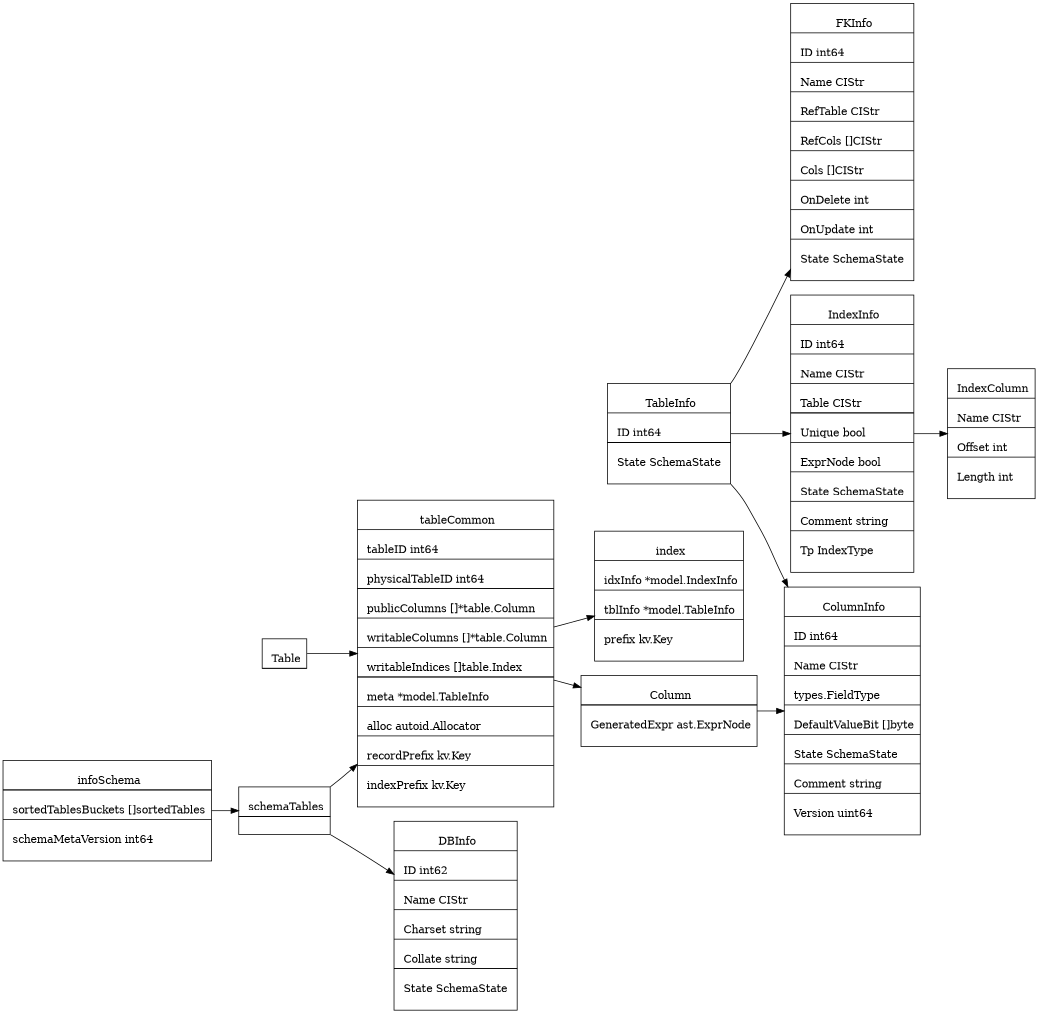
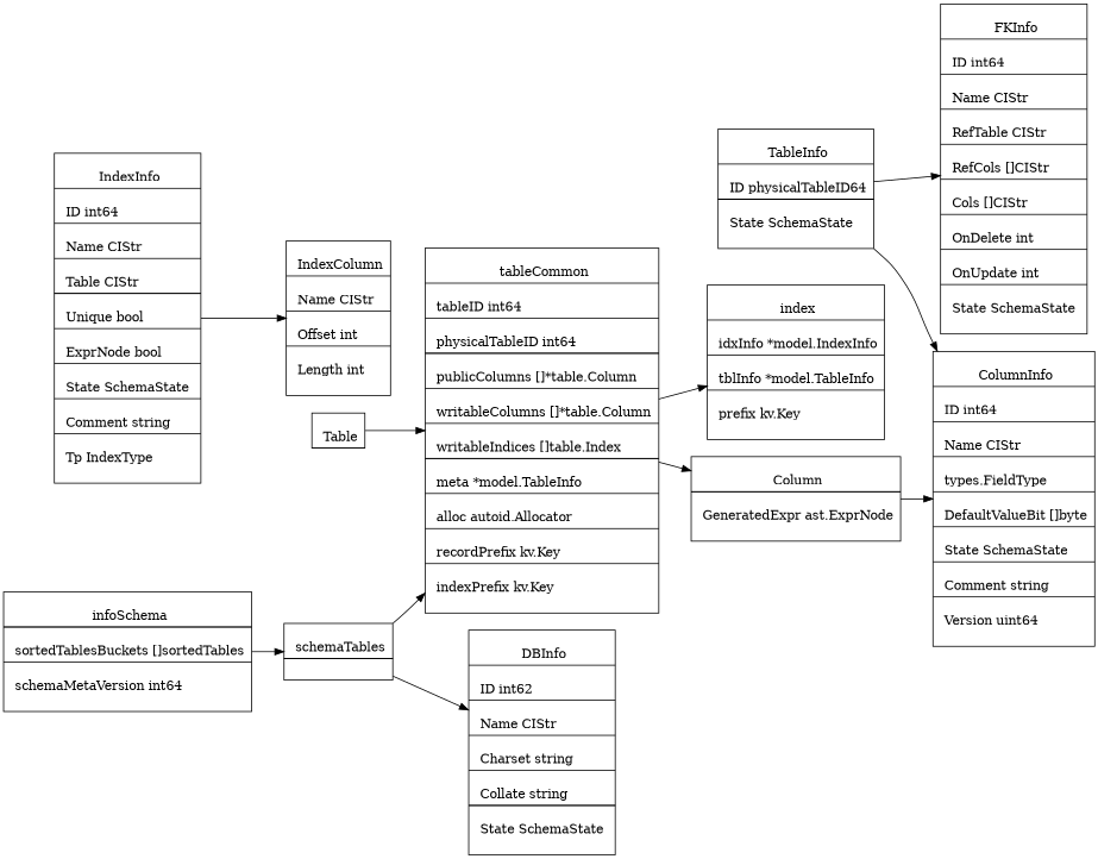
  digraph {
    newrank=true
    rankdir=LR
    node [shape=record]
    edge [tailport=Columns]
    n1 [label="{{\n      FKInfo|\n	    ID       int64\l|\n	    Name     CIStr\l|\n	    RefTable CIStr\l|\n	    RefCols  []CIStr\l|\n	    Cols     []CIStr\l|\n	    OnDelete int\l|\n	    OnUpdate int\l|\n	    State    SchemaState \l\n    }}"]
    n2 [label="{{\n      ColumnInfo|\n      ID int64\l|\n      Name CIStr\l|\n      types.FieldType \l|\n      DefaultValueBit     []byte\l|\n      State SchemaState\l|\n      Comment string \l|\n      Version uint64 \l\n    }}"]
    n3 [label="{{\n      tableCommon|\n	    tableID int64\l|\n	    physicalTableID int64\l|\n	    <columns> Columns         []*table.Column\l|\n	    publicColumns   []*table.Column\l|\n	    writableColumns []*table.Column\l|\n	    writableIndices []table.Index\l|\n	    <index> indices         []table.Index\l|\n	    meta            *model.TableInfo\l|\n	    alloc           autoid.Allocator\l|\n	    recordPrefix kv.Key\l|\n	    indexPrefix  kv.Key\l\n    }}"]
    n4 [label="{{\n      index |\n        idxInfo *model.IndexInfo\l|\n        tblInfo *model.TableInfo\l|\n        prefix  kv.Key\l\n    }}"]
    n5 [label="{{\n      Column|\n      <columenInfo> *model.ColumnInfo\l|\n      GeneratedExpr ast.ExprNode\l\n    }}"]
    n6 [label="{{\n      Table |\n      <tableCommon> tableCommon \l\n    }}"]
-   n7 [label="{{\n      TableInfo|\n      ID int64\l|\n      <Columns> Columns []*ColumnInfo \l|\n      <Indices> Indices     []*IndexInfo \l|\n      <ForeignKeys> ForeignKeys []*FKInfo\l|\n      State SchemaState \l\n    }}"]
+   n7 [label="{{\n      TableInfo|\n      ID physicalTableID64\l|\n      <Columns> Columns []*ColumnInfo \l|\n      <Indices> Indices     []*IndexInfo \l|\n      <ForeignKeys> ForeignKeys []*FKInfo\l|\n      State SchemaState \l\n    }}"]
    n8 [label="{{\n      IndexInfo |\n      ID int64\l |\n      Name CIStr\l|\n      Table CIStr\l|\n      <Columns> Columns []*IndexColumn\l|\n      Unique bool \l|\n      ExprNode bool\l |\n      State SchemaState \l|\n      Comment string\l|\n      Tp IndexType \l\n    }}"]
    n9 [label="{{\n      IndexColumn|\n      Name CIStr \l|\n      Offset int \l|\n      Length int \l\n    }}"]
    n10 [label="{{\n      DBInfo|\n      ID int62\l|\n      Name CIStr\l|\n      Charset string \l|\n      Collate string \l|\n      <Tables> Tables []*TableInfo\l|\n      State SchemaState \l\n    }}"]
    n11 [label="{{\n      schemaTables |\n	    <dbInfo> dbInfo *model.DBInfo\l|\n      <tables> tables map[string]table.Table\l|\n    }}"]
    n12 [label="{{\n      infoSchema |\n        <schemaMap> schemaMap map[string]*schemaTables\l|\n        sortedTablesBuckets []sortedTables\l|\n        schemaMetaVersion int64\l\n    }}"]
    n3 -> n4 [tailport=index]
    n3 -> n5 [tailport=columns]
    n5 -> n2 [tailport=columenInfo]
    n6 -> n3 [tailport=tableCommon]
    n7 -> n1 [tailport=ForeignKeys]
    n7 -> n2
-   n7 -> n8 [tailport=Indices]
    n8 -> n9
    n11 -> n3 [tailport=tables]
    n11 -> n10 [tailport=dbInfo]
    n12 -> n11 [tailport=schemaMap]
  }
